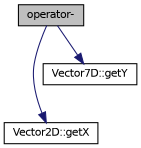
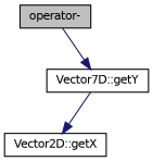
  digraph {
    rankdir=TB
    node [color=black fillcolor=white fontname=Helvetica fontsize=10 shape=record style=filled]
    edge [color=midnightblue fontname=Helvetica fontsize=10 labelfontname=Helvetica labelfontsize=10 style=solid]
    n1 [fillcolor=grey75 fontcolor=black height=0.2 label="operator-" width=0.4]
    n2 [height=0.2 label="Vector2D::getX" width=0.4]
    n3 [height=0.2 label="Vector7D::getY" width=0.4]
-   n1 -> n2
+   n3 -> n2
    n1 -> n3
  }
